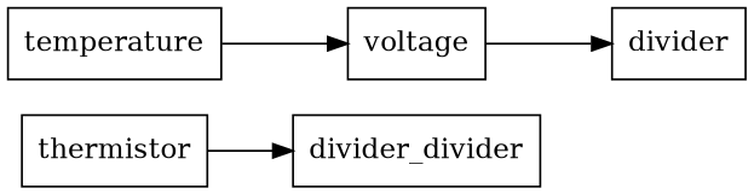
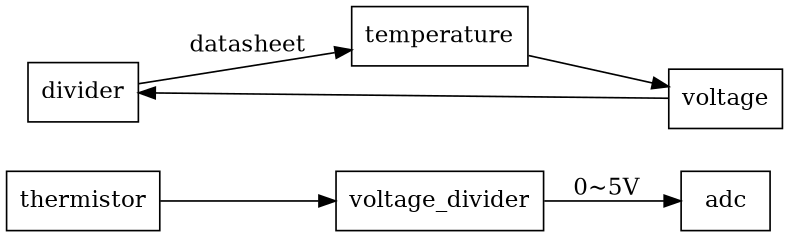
  digraph {
    rankdir=LR
    node [shape=box]
    thermistor
-   voltage_divider [label=divider_divider]
+   voltage_divider
+   adc
    n4 [label=divider]
    voltage
    temperature
    thermistor -> voltage_divider
+   voltage_divider -> adc [label="0~5V"]
+   n4 -> temperature [label=datasheet]
    voltage -> n4
    temperature -> voltage
  }
